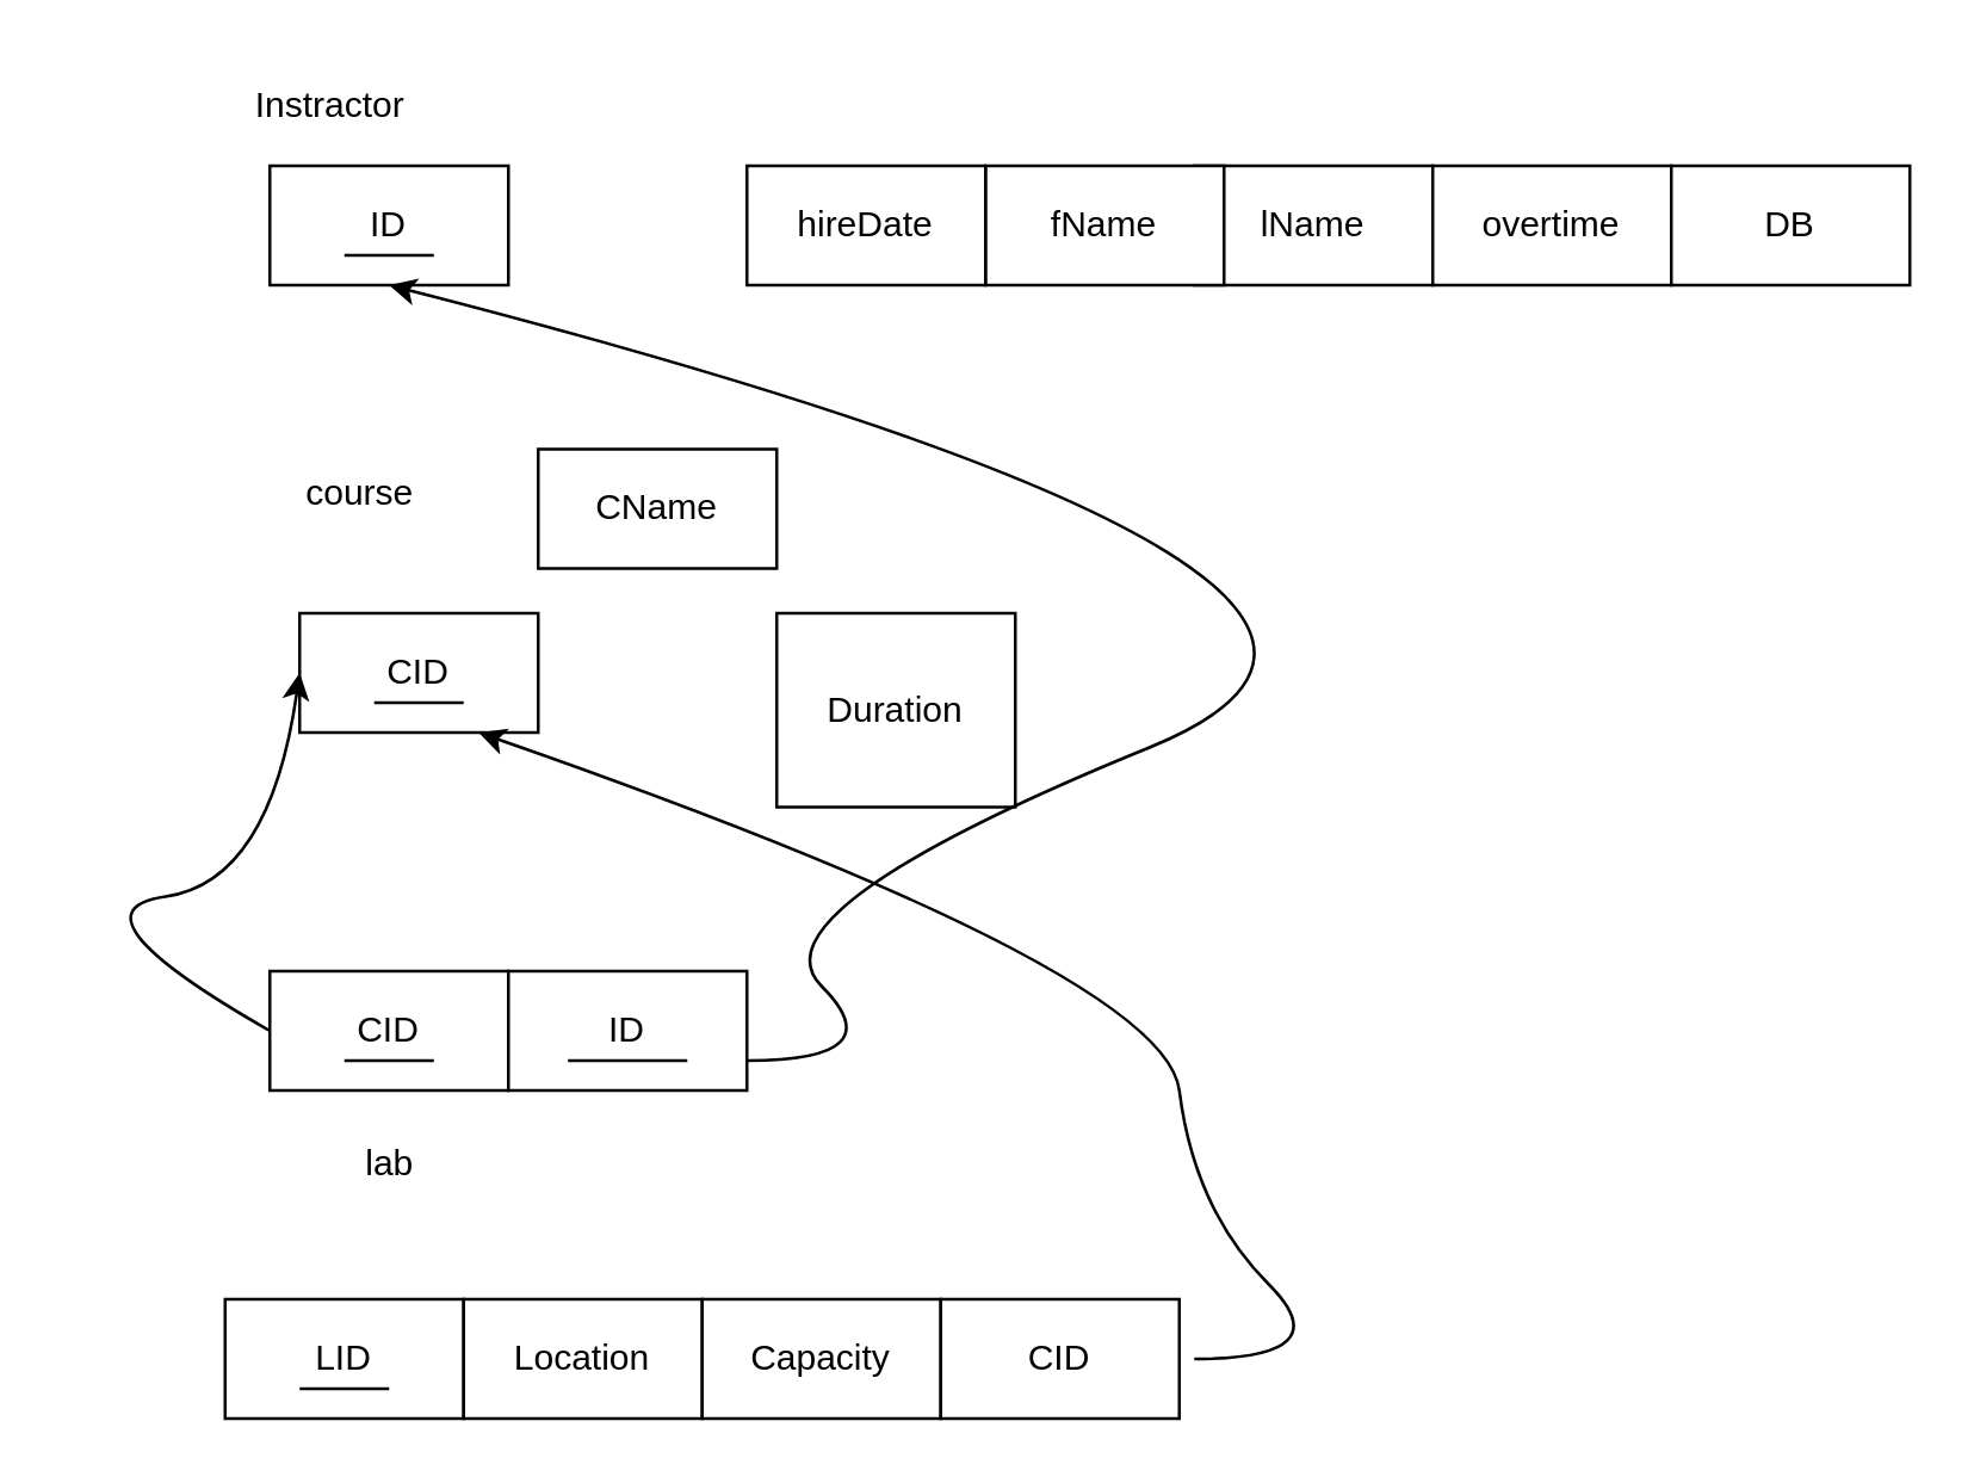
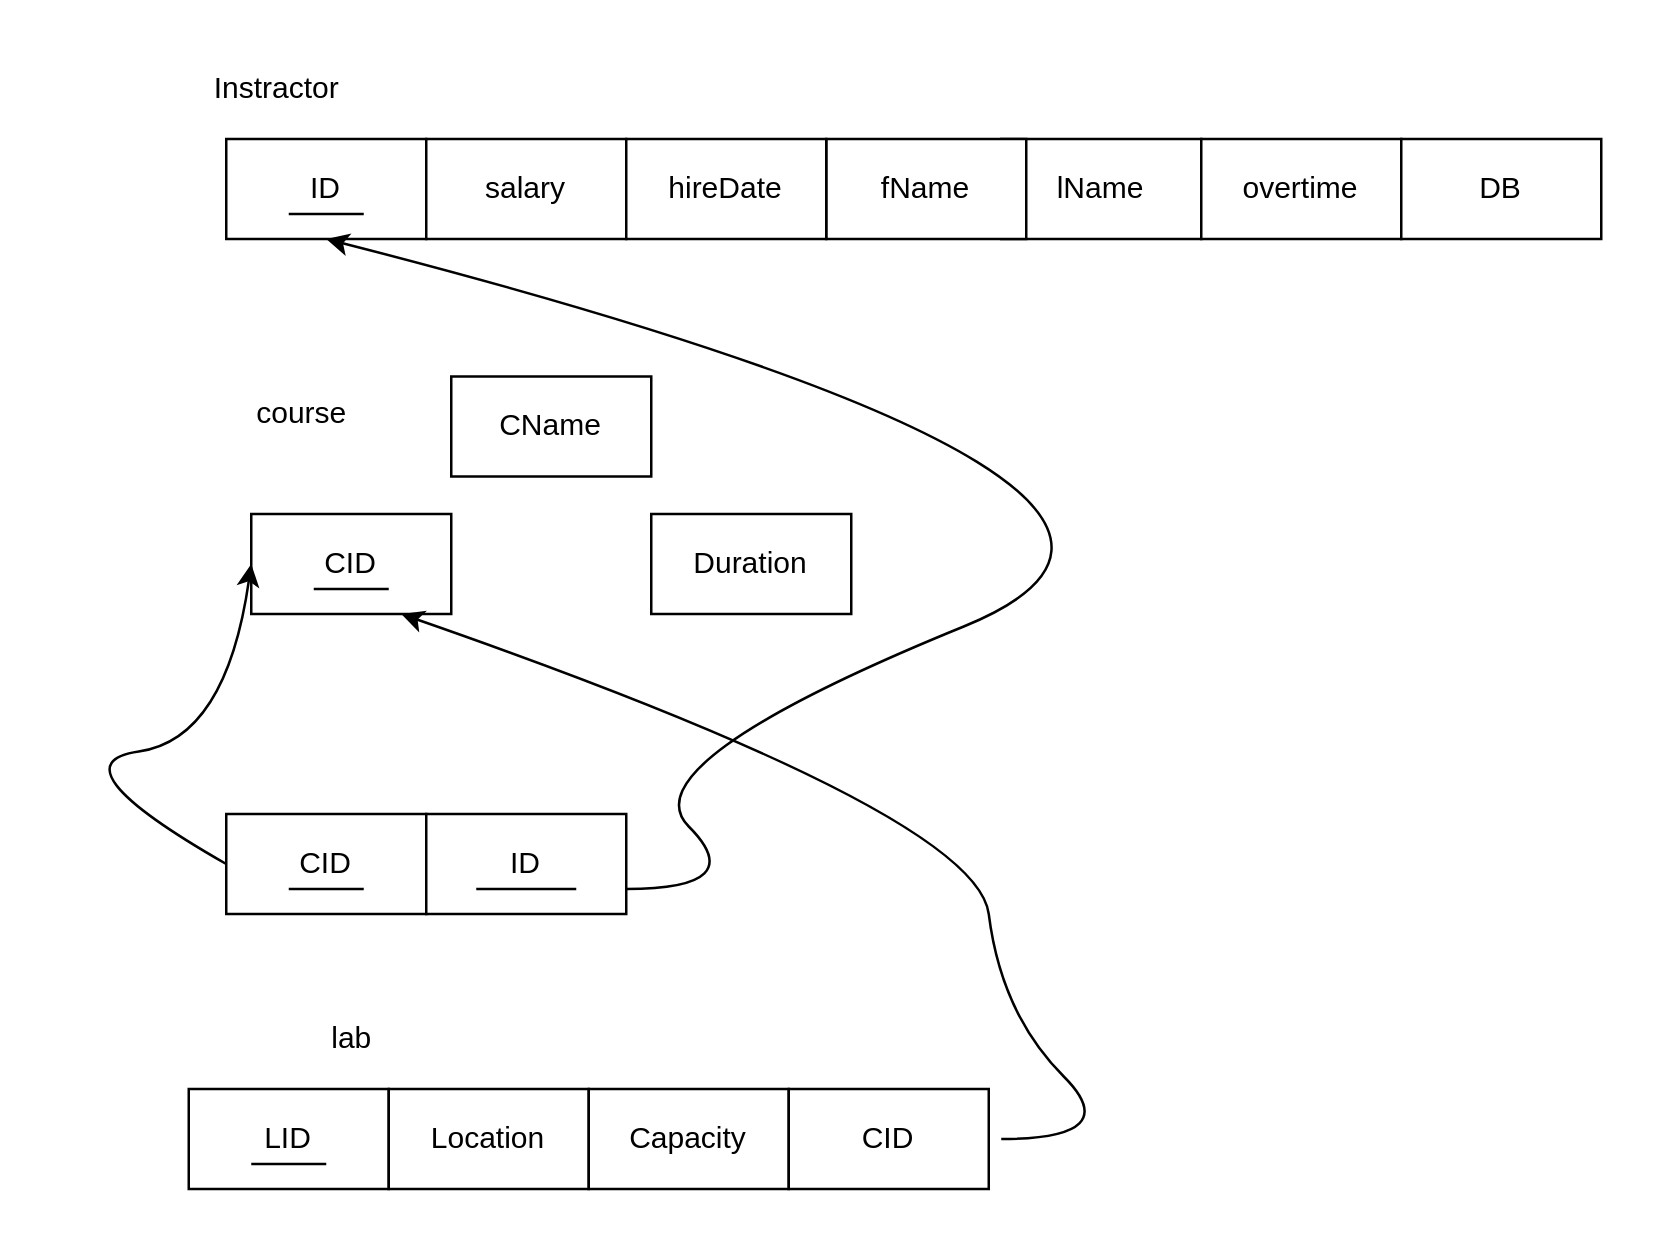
  <mxCell id="0" />
  <mxCell id="1" parent="0" />
  <mxCell id="2" value="ID" style="whiteSpace=wrap;html=1;align=center;" vertex="1" parent="1"><mxGeometry x="90" y="55" width="80" height="40" as="geometry" /></mxCell>
+ <mxCell id="3" value="salary" style="whiteSpace=wrap;html=1;align=center;" vertex="1" parent="1"><mxGeometry x="170" y="55" width="80" height="40" as="geometry" /></mxCell>
  <mxCell id="4" value="lName" style="whiteSpace=wrap;html=1;align=center;" vertex="1" parent="1"><mxGeometry x="400" y="55" width="80" height="40" as="geometry" /></mxCell>
  <mxCell id="5" value="fName" style="whiteSpace=wrap;html=1;align=center;" vertex="1" parent="1"><mxGeometry x="330" y="55" width="80" height="40" as="geometry" /></mxCell>
  <mxCell id="6" value="hireDate" style="whiteSpace=wrap;html=1;align=center;" vertex="1" parent="1"><mxGeometry x="250" y="55" width="80" height="40" as="geometry" /></mxCell>
  <mxCell id="7" value="overtime" style="whiteSpace=wrap;html=1;align=center;" vertex="1" parent="1"><mxGeometry x="480" y="55" width="80" height="40" as="geometry" /></mxCell>
  <mxCell id="8" value="DB" style="whiteSpace=wrap;html=1;align=center;" vertex="1" parent="1"><mxGeometry x="560" y="55" width="80" height="40" as="geometry" /></mxCell>
  <mxCell id="9" value="" style="endArrow=none;html=1;rounded=0;" edge="1" parent="1"><mxGeometry relative="1" as="geometry"><mxPoint x="115" y="85" as="sourcePoint" /><mxPoint x="145" y="85" as="targetPoint" /></mxGeometry></mxCell>
  <mxCell id="10" value="CID" style="whiteSpace=wrap;html=1;align=center;" vertex="1" parent="1"><mxGeometry x="100" y="205" width="80" height="40" as="geometry" /></mxCell>
  <mxCell id="11" value="CName" style="whiteSpace=wrap;html=1;align=center;" vertex="1" parent="1"><mxGeometry x="180" y="150" width="80" height="40" as="geometry" /></mxCell>
- <mxCell id="12" value="Duration" style="whiteSpace=wrap;html=1;align=center;" vertex="1" parent="1"><mxGeometry x="260" y="205" width="80" height="65" as="geometry" /></mxCell>
+ <mxCell id="12" value="Duration" style="whiteSpace=wrap;html=1;align=center;" vertex="1" parent="1"><mxGeometry x="260" y="205" width="80" height="40" as="geometry" /></mxCell>
  <mxCell id="13" value="" style="endArrow=none;html=1;rounded=0;" edge="1" parent="1"><mxGeometry relative="1" as="geometry"><mxPoint x="125" y="235" as="sourcePoint" /><mxPoint x="155" y="235" as="targetPoint" /></mxGeometry></mxCell>
  <mxCell id="14" value="CID" style="whiteSpace=wrap;html=1;align=center;" vertex="1" parent="1"><mxGeometry x="90" y="325" width="80" height="40" as="geometry" /></mxCell>
  <mxCell id="15" value="ID" style="whiteSpace=wrap;html=1;align=center;" vertex="1" parent="1"><mxGeometry x="170" y="325" width="80" height="40" as="geometry" /></mxCell>
  <mxCell id="16" value="" style="endArrow=none;html=1;rounded=0;" edge="1" parent="1"><mxGeometry relative="1" as="geometry"><mxPoint x="115" y="355" as="sourcePoint" /><mxPoint x="145" y="355" as="targetPoint" /></mxGeometry></mxCell>
  <mxCell id="17" value="" style="endArrow=none;html=1;rounded=0;" edge="1" parent="1"><mxGeometry relative="1" as="geometry"><mxPoint x="190" y="355" as="sourcePoint" /><mxPoint x="230" y="355" as="targetPoint" /></mxGeometry></mxCell>
  <mxCell id="18" value="Instractor" style="text;html=1;align=center;verticalAlign=middle;resizable=0;points=[];autosize=1;strokeColor=none;fillColor=none;" vertex="1" parent="1"><mxGeometry x="75" y="20" width="70" height="30" as="geometry" /></mxCell>
  <mxCell id="19" value="course" style="text;html=1;align=center;verticalAlign=middle;resizable=0;points=[];autosize=1;strokeColor=none;fillColor=none;" vertex="1" parent="1"><mxGeometry x="90" y="150" width="60" height="30" as="geometry" /></mxCell>
  <mxCell id="20" value="" style="curved=1;endArrow=classic;html=1;rounded=0;entryX=0.5;entryY=1;entryDx=0;entryDy=0;" edge="1" parent="1" target="2"><mxGeometry width="50" height="50" relative="1" as="geometry"><mxPoint x="250" y="355" as="sourcePoint" /><mxPoint x="300" y="305" as="targetPoint" /><Array as="points"><mxPoint x="300" y="355" /><mxPoint x="250" y="305" /><mxPoint x="520" y="195" /></Array></mxGeometry></mxCell>
  <mxCell id="21" value="" style="curved=1;endArrow=classic;html=1;rounded=0;entryX=0;entryY=0.5;entryDx=0;entryDy=0;" edge="1" parent="1" target="10"><mxGeometry width="50" height="50" relative="1" as="geometry"><mxPoint x="90" y="345" as="sourcePoint" /><mxPoint x="140" y="295" as="targetPoint" /><Array as="points"><mxPoint x="20" y="305" /><mxPoint x="90" y="295" /></Array></mxGeometry></mxCell>
  <mxCell id="22" value="LID" style="whiteSpace=wrap;html=1;align=center;" vertex="1" parent="1"><mxGeometry x="75" y="435" width="80" height="40" as="geometry" /></mxCell>
  <mxCell id="23" value="Location" style="whiteSpace=wrap;html=1;align=center;" vertex="1" parent="1"><mxGeometry x="155" y="435" width="80" height="40" as="geometry" /></mxCell>
  <mxCell id="24" value="Capacity" style="whiteSpace=wrap;html=1;align=center;" vertex="1" parent="1"><mxGeometry x="235" y="435" width="80" height="40" as="geometry" /></mxCell>
  <mxCell id="25" value="" style="endArrow=none;html=1;rounded=0;" edge="1" parent="1"><mxGeometry relative="1" as="geometry"><mxPoint x="100" y="465" as="sourcePoint" /><mxPoint x="130" y="465" as="targetPoint" /></mxGeometry></mxCell>
  <mxCell id="26" value="CID" style="whiteSpace=wrap;html=1;align=center;" vertex="1" parent="1"><mxGeometry x="315" y="435" width="80" height="40" as="geometry" /></mxCell>
  <mxCell id="27" value="" style="curved=1;endArrow=classic;html=1;rounded=0;entryX=0.75;entryY=1;entryDx=0;entryDy=0;" edge="1" parent="1" target="10"><mxGeometry width="50" height="50" relative="1" as="geometry"><mxPoint x="400" y="455" as="sourcePoint" /><mxPoint x="450" y="405" as="targetPoint" /><Array as="points"><mxPoint x="450" y="455" /><mxPoint x="400" y="405" /><mxPoint x="390" y="325" /></Array></mxGeometry></mxCell>
- <mxCell id="28" value="lab" style="text;html=1;align=center;verticalAlign=middle;resizable=0;points=[];autosize=1;strokeColor=none;fillColor=none;" vertex="1" parent="1"><mxGeometry x="110" y="375" width="40" height="30" as="geometry" /></mxCell>
+ <mxCell id="28" value="lab" style="text;html=1;align=center;verticalAlign=middle;resizable=0;points=[];autosize=1;strokeColor=none;fillColor=none;" vertex="1" parent="1"><mxGeometry x="120" y="400" width="40" height="30" as="geometry" /></mxCell>
